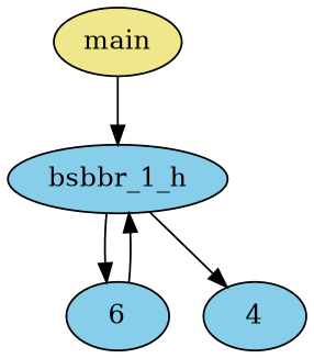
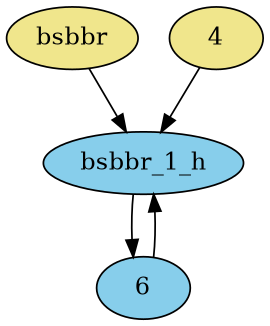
  strict digraph {
    node [fillcolor=khaki function=main style=filled]
-   n1 [label=main]
+   n1 [label=bsbbr]
    n2 [fillcolor=skyblue label=bsbbr_1_h]
    n3 [fillcolor=skyblue label=6]
-   4 [fillcolor=skyblue]
+   4
    n1 -> n2
    n2 -> n3
-   n2 -> 4
+   4 -> n2
    n3 -> n2
  }
